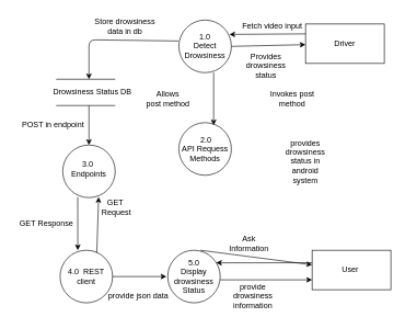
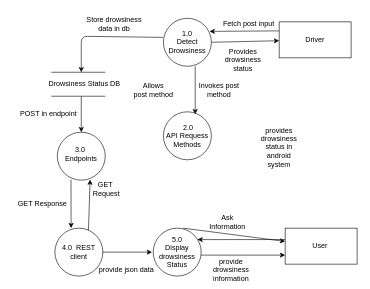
  <mxCell id="0" />
  <mxCell id="1" parent="0" />
  <mxCell id="2" value="1.0&lt;br&gt;Detect Drowsiness" style="ellipse;whiteSpace=wrap;html=1;aspect=fixed;" vertex="1" parent="1"><mxGeometry x="272" y="30" width="80" height="80" as="geometry" /></mxCell>
  <mxCell id="3" value="&amp;nbsp;2.0&lt;br&gt;API Requess&lt;br&gt;Methods" style="ellipse;whiteSpace=wrap;html=1;aspect=fixed;" vertex="1" parent="1"><mxGeometry x="272" y="186" width="80" height="80" as="geometry" /></mxCell>
  <mxCell id="4" value="4.0&amp;nbsp; REST&lt;br&gt;client" style="ellipse;whiteSpace=wrap;html=1;aspect=fixed;" vertex="1" parent="1"><mxGeometry x="91" y="380" width="80" height="80" as="geometry" /></mxCell>
  <mxCell id="5" value="Driver" style="rounded=0;whiteSpace=wrap;html=1;" vertex="1" parent="1"><mxGeometry x="465" y="36" width="120" height="60" as="geometry" /></mxCell>
  <mxCell id="6" value="" style="endArrow=classic;html=1;exitX=0;exitY=0.25;exitDx=0;exitDy=0;entryX=0.963;entryY=0.273;entryDx=0;entryDy=0;entryPerimeter=0;" edge="1" parent="1" source="5" target="2"><mxGeometry width="50" height="50" relative="1" as="geometry"><mxPoint x="345" y="30" as="sourcePoint" /><mxPoint x="395" y="-20" as="targetPoint" /></mxGeometry></mxCell>
- <mxCell id="7" value="Fetch video input&lt;br&gt;" style="text;html=1;align=center;verticalAlign=middle;resizable=0;points=[];autosize=1;" vertex="1" parent="1"><mxGeometry x="359" y="30" width="110" height="20" as="geometry" /></mxCell>
+ <mxCell id="7" value="Fetch post input&lt;br&gt;" style="text;html=1;align=center;verticalAlign=middle;resizable=0;points=[];autosize=1;" vertex="1" parent="1"><mxGeometry x="359" y="30" width="110" height="20" as="geometry" /></mxCell>
  <mxCell id="8" value="" style="endArrow=none;html=1;" edge="1" parent="1"><mxGeometry width="50" height="50" relative="1" as="geometry"><mxPoint x="85" y="160" as="sourcePoint" /><mxPoint x="175" y="160" as="targetPoint" /></mxGeometry></mxCell>
  <mxCell id="9" value="" style="endArrow=none;html=1;" edge="1" parent="1"><mxGeometry width="50" height="50" relative="1" as="geometry"><mxPoint x="85" y="120" as="sourcePoint" /><mxPoint x="175" y="120" as="targetPoint" /></mxGeometry></mxCell>
  <mxCell id="10" value="Drowsiness Status DB" style="text;html=1;align=center;verticalAlign=middle;resizable=0;points=[];autosize=1;" vertex="1" parent="1"><mxGeometry x="75" y="130" width="130" height="20" as="geometry" /></mxCell>
  <mxCell id="11" value="" style="endArrow=classic;html=1;exitX=-0.006;exitY=0.398;exitDx=0;exitDy=0;exitPerimeter=0;" edge="1" parent="1" source="2"><mxGeometry width="50" height="50" relative="1" as="geometry"><mxPoint x="235" y="10" as="sourcePoint" /><mxPoint x="135" y="120" as="targetPoint" /><Array as="points"><mxPoint x="135" y="60" /></Array></mxGeometry></mxCell>
  <mxCell id="12" value="Store&amp;nbsp;drowsiness data in db" style="text;html=1;strokeColor=none;fillColor=none;align=center;verticalAlign=middle;whiteSpace=wrap;rounded=0;" vertex="1" parent="1"><mxGeometry x="135" y="20" width="110" height="40" as="geometry" /></mxCell>
  <mxCell id="13" value="" style="endArrow=classic;html=1;exitX=0.5;exitY=1;exitDx=0;exitDy=0;entryX=0.5;entryY=0;entryDx=0;entryDy=0;" edge="1" parent="1"><mxGeometry width="50" height="50" relative="1" as="geometry"><mxPoint x="325" y="110" as="sourcePoint" /><mxPoint x="325" y="190" as="targetPoint" /></mxGeometry></mxCell>
- <mxCell id="14" value="Invokes post method" style="text;html=1;strokeColor=none;fillColor=none;align=center;verticalAlign=middle;whiteSpace=wrap;rounded=0;" vertex="1" parent="1"><mxGeometry x="395" y="140" width="100" height="20" as="geometry" /></mxCell>
+ <mxCell id="14" value="Invokes post method" style="text;html=1;strokeColor=none;fillColor=none;align=center;verticalAlign=middle;whiteSpace=wrap;rounded=0;" vertex="1" parent="1"><mxGeometry x="315" y="140" width="100" height="20" as="geometry" /></mxCell>
  <mxCell id="15" value="Allows&lt;br&gt;post method&lt;br&gt;" style="text;html=1;align=center;verticalAlign=middle;resizable=0;points=[];autosize=1;" vertex="1" parent="1"><mxGeometry x="215" y="135" width="80" height="30" as="geometry" /></mxCell>
  <mxCell id="16" value="" style="endArrow=classic;html=1;entryX=0.079;entryY=-0.03;entryDx=0;entryDy=0;entryPerimeter=0;exitX=0.7;exitY=0.045;exitDx=0;exitDy=0;exitPerimeter=0;" edge="1" parent="1" source="4" target="17"><mxGeometry width="50" height="50" relative="1" as="geometry"><mxPoint x="135" y="390" as="sourcePoint" /><mxPoint x="135" y="320" as="targetPoint" /></mxGeometry></mxCell>
  <mxCell id="17" value="GET&lt;br&gt;&amp;nbsp;Request" style="text;html=1;align=center;verticalAlign=middle;resizable=0;points=[];autosize=1;" vertex="1" parent="1"><mxGeometry x="145" y="300" width="60" height="30" as="geometry" /></mxCell>
  <mxCell id="18" value="GET Response" style="text;html=1;align=center;verticalAlign=middle;resizable=0;points=[];autosize=1;" vertex="1" parent="1"><mxGeometry x="20" y="330" width="100" height="20" as="geometry" /></mxCell>
  <mxCell id="19" value="" style="ellipse;whiteSpace=wrap;html=1;aspect=fixed;" vertex="1" parent="1"><mxGeometry x="95" y="220" width="80" height="80" as="geometry" /></mxCell>
  <mxCell id="20" value="" style="endArrow=classic;html=1;entryX=0.5;entryY=0;entryDx=0;entryDy=0;" edge="1" parent="1" target="19"><mxGeometry width="50" height="50" relative="1" as="geometry"><mxPoint x="135" y="160" as="sourcePoint" /><mxPoint x="105" y="190" as="targetPoint" /></mxGeometry></mxCell>
  <mxCell id="21" value="POST in endpoint" style="text;html=1;align=center;verticalAlign=middle;resizable=0;points=[];autosize=1;" vertex="1" parent="1"><mxGeometry x="25" y="180" width="110" height="20" as="geometry" /></mxCell>
  <mxCell id="22" value="3.0&amp;nbsp;&lt;br&gt;Endpoints" style="text;html=1;strokeColor=none;fillColor=none;align=center;verticalAlign=middle;whiteSpace=wrap;rounded=0;" vertex="1" parent="1"><mxGeometry x="115" y="246" width="40" height="20" as="geometry" /></mxCell>
  <mxCell id="23" value="" style="endArrow=classic;html=1;exitX=0.286;exitY=0.989;exitDx=0;exitDy=0;exitPerimeter=0;" edge="1" parent="1" source="19"><mxGeometry width="50" height="50" relative="1" as="geometry"><mxPoint x="25" y="410" as="sourcePoint" /><mxPoint x="118" y="380" as="targetPoint" /></mxGeometry></mxCell>
  <mxCell id="24" value="5.0&lt;br&gt;Display drowsiness Status" style="ellipse;whiteSpace=wrap;html=1;aspect=fixed;" vertex="1" parent="1"><mxGeometry x="255" y="380" width="80" height="80" as="geometry" /></mxCell>
  <mxCell id="25" value="" style="endArrow=classic;html=1;exitX=1;exitY=0.5;exitDx=0;exitDy=0;" edge="1" parent="1" source="4"><mxGeometry width="50" height="50" relative="1" as="geometry"><mxPoint x="185" y="480" as="sourcePoint" /><mxPoint x="253" y="420" as="targetPoint" /></mxGeometry></mxCell>
  <mxCell id="26" value="provide json data" style="text;html=1;align=center;verticalAlign=middle;resizable=0;points=[];autosize=1;" vertex="1" parent="1"><mxGeometry x="155" y="440" width="110" height="20" as="geometry" /></mxCell>
  <mxCell id="27" value="User&amp;nbsp;" style="rounded=0;whiteSpace=wrap;html=1;" vertex="1" parent="1"><mxGeometry x="475" y="380" width="120" height="60" as="geometry" /></mxCell>
  <mxCell id="28" value="" style="endArrow=classic;html=1;entryX=0.923;entryY=0.239;entryDx=0;entryDy=0;entryPerimeter=0;" edge="1" parent="1" target="24"><mxGeometry width="50" height="50" relative="1" as="geometry"><mxPoint x="475" y="399" as="sourcePoint" /><mxPoint x="323" y="400" as="targetPoint" /></mxGeometry></mxCell>
  <mxCell id="29" value="" style="endArrow=classic;html=1;entryX=0;entryY=0.75;entryDx=0;entryDy=0;" edge="1" parent="1" target="27"><mxGeometry width="50" height="50" relative="1" as="geometry"><mxPoint x="335" y="425" as="sourcePoint" /><mxPoint x="405.711" y="420" as="targetPoint" /></mxGeometry></mxCell>
  <mxCell id="30" value="Ask Information" style="text;html=1;strokeColor=none;fillColor=none;align=center;verticalAlign=middle;whiteSpace=wrap;rounded=0;" vertex="1" parent="1"><mxGeometry x="359" y="360" width="40" height="20" as="geometry" /></mxCell>
  <mxCell id="31" value="provide drowsiness information" style="text;html=1;strokeColor=none;fillColor=none;align=center;verticalAlign=middle;whiteSpace=wrap;rounded=0;" vertex="1" parent="1"><mxGeometry x="365" y="440" width="40" height="20" as="geometry" /></mxCell>
  <mxCell id="32" value="" style="endArrow=classic;html=1;exitX=0.625;exitY=0;exitDx=0;exitDy=0;exitPerimeter=0;" edge="1" parent="1" source="24" target="27"><mxGeometry width="50" height="50" relative="1" as="geometry"><mxPoint x="405" y="290" as="sourcePoint" /><mxPoint x="455" y="240" as="targetPoint" /></mxGeometry></mxCell>
  <mxCell id="33" value="provides drowsiness status in android system" style="text;html=1;strokeColor=none;fillColor=none;align=center;verticalAlign=middle;whiteSpace=wrap;rounded=0;" vertex="1" parent="1"><mxGeometry x="425" y="230" width="80" height="30" as="geometry" /></mxCell>
  <mxCell id="34" value="" style="endArrow=classic;html=1;exitX=1;exitY=0.5;exitDx=0;exitDy=0;" edge="1" parent="1" source="2" target="5"><mxGeometry width="50" height="50" relative="1" as="geometry"><mxPoint x="375" y="120" as="sourcePoint" /><mxPoint x="425" y="70" as="targetPoint" /></mxGeometry></mxCell>
  <mxCell id="35" value="Provides drowsiness status" style="text;html=1;strokeColor=none;fillColor=none;align=center;verticalAlign=middle;whiteSpace=wrap;rounded=0;" vertex="1" parent="1"><mxGeometry x="385" y="90" width="40" height="20" as="geometry" /></mxCell>
